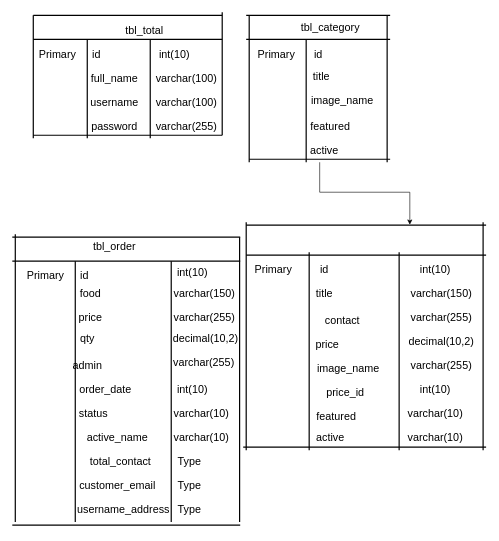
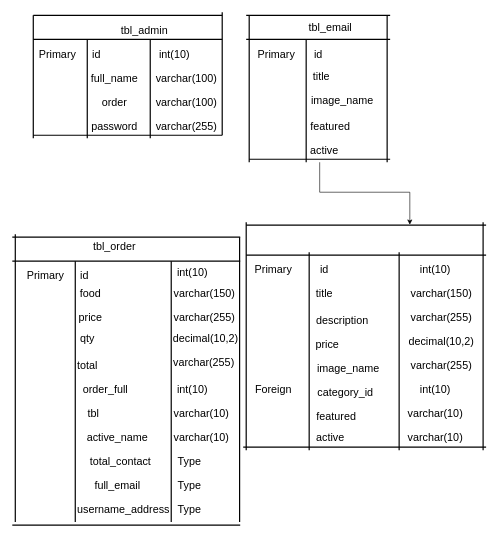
  <mxCell id="0" />
  <mxCell id="1" parent="0" />
  <mxCell id="2" value="" style="line;strokeWidth=2;html=1;" vertex="1" parent="1"><mxGeometry x="55" y="20" width="315" height="10" as="geometry" /></mxCell>
  <mxCell id="3" value="" style="line;strokeWidth=2;direction=south;html=1;" vertex="1" parent="1"><mxGeometry x="50" y="25" width="10" height="205" as="geometry" /></mxCell>
- <mxCell id="4" value="&lt;font style=&quot;font-size: 18px;&quot;&gt;tbl_total&lt;/font&gt;" style="text;html=1;align=center;verticalAlign=middle;resizable=0;points=[];autosize=1;strokeColor=none;fillColor=none;" vertex="1" parent="1"><mxGeometry x="190" y="30" width="100" height="40" as="geometry" /></mxCell>
+ <mxCell id="4" value="&lt;font style=&quot;font-size: 18px;&quot;&gt;tbl_admin&lt;/font&gt;" style="text;html=1;align=center;verticalAlign=middle;resizable=0;points=[];autosize=1;strokeColor=none;fillColor=none;" vertex="1" parent="1"><mxGeometry x="190" y="30" width="100" height="40" as="geometry" /></mxCell>
  <mxCell id="5" value="Primary" style="text;html=1;align=center;verticalAlign=middle;resizable=0;points=[];autosize=1;strokeColor=none;fillColor=none;fontSize=18;" vertex="1" parent="1"><mxGeometry x="50" y="70" width="90" height="40" as="geometry" /></mxCell>
  <mxCell id="6" value="" style="line;strokeWidth=2;html=1;fontSize=18;" vertex="1" parent="1"><mxGeometry x="55" y="60" width="315" height="10" as="geometry" /></mxCell>
  <mxCell id="7" value="" style="line;strokeWidth=2;direction=south;html=1;fontSize=18;" vertex="1" parent="1"><mxGeometry x="140" y="65" width="10" height="165" as="geometry" /></mxCell>
  <mxCell id="8" value="id" style="text;html=1;align=center;verticalAlign=middle;resizable=0;points=[];autosize=1;strokeColor=none;fillColor=none;fontSize=18;" vertex="1" parent="1"><mxGeometry x="140" y="70" width="40" height="40" as="geometry" /></mxCell>
  <mxCell id="9" value="full_name" style="text;html=1;align=center;verticalAlign=middle;resizable=0;points=[];autosize=1;strokeColor=none;fillColor=none;fontSize=18;" vertex="1" parent="1"><mxGeometry x="140" y="110" width="100" height="40" as="geometry" /></mxCell>
- <mxCell id="10" value="username" style="text;html=1;align=center;verticalAlign=middle;resizable=0;points=[];autosize=1;strokeColor=none;fillColor=none;fontSize=18;" vertex="1" parent="1"><mxGeometry x="140" y="150" width="100" height="40" as="geometry" /></mxCell>
+ <mxCell id="10" value="order" style="text;html=1;align=center;verticalAlign=middle;resizable=0;points=[];autosize=1;strokeColor=none;fillColor=none;fontSize=18;" vertex="1" parent="1"><mxGeometry x="140" y="150" width="100" height="40" as="geometry" /></mxCell>
  <mxCell id="11" value="password" style="text;html=1;align=center;verticalAlign=middle;resizable=0;points=[];autosize=1;strokeColor=none;fillColor=none;fontSize=18;" vertex="1" parent="1"><mxGeometry x="140" y="190" width="100" height="40" as="geometry" /></mxCell>
  <mxCell id="12" value="" style="line;strokeWidth=2;direction=south;html=1;fontSize=18;" vertex="1" parent="1"><mxGeometry x="245" y="65" width="10" height="165" as="geometry" /></mxCell>
  <mxCell id="13" value="int(10)" style="text;html=1;align=center;verticalAlign=middle;resizable=0;points=[];autosize=1;strokeColor=none;fillColor=none;fontSize=18;" vertex="1" parent="1"><mxGeometry x="255" y="70" width="70" height="40" as="geometry" /></mxCell>
  <mxCell id="14" value="varchar(100)" style="text;html=1;align=center;verticalAlign=middle;resizable=0;points=[];autosize=1;strokeColor=none;fillColor=none;fontSize=18;" vertex="1" parent="1"><mxGeometry x="245" y="110" width="130" height="40" as="geometry" /></mxCell>
  <mxCell id="15" value="varchar(100)" style="text;html=1;align=center;verticalAlign=middle;resizable=0;points=[];autosize=1;strokeColor=none;fillColor=none;fontSize=18;" vertex="1" parent="1"><mxGeometry x="245" y="150" width="130" height="40" as="geometry" /></mxCell>
  <mxCell id="16" value="varchar(255)" style="text;html=1;align=center;verticalAlign=middle;resizable=0;points=[];autosize=1;strokeColor=none;fillColor=none;fontSize=18;" vertex="1" parent="1"><mxGeometry x="245" y="190" width="130" height="40" as="geometry" /></mxCell>
  <mxCell id="17" value="" style="line;strokeWidth=2;html=1;fontSize=18;" vertex="1" parent="1"><mxGeometry x="55" y="220" width="315" height="10" as="geometry" /></mxCell>
  <mxCell id="18" value="" style="line;strokeWidth=2;direction=south;html=1;fontSize=18;" vertex="1" parent="1"><mxGeometry x="365" y="20" width="10" height="205" as="geometry" /></mxCell>
  <mxCell id="19" value="" style="line;strokeWidth=2;direction=south;html=1;fontSize=18;" vertex="1" parent="1"><mxGeometry x="410" y="25" width="10" height="245" as="geometry" /></mxCell>
  <mxCell id="20" value="" style="line;strokeWidth=2;html=1;fontSize=18;" vertex="1" parent="1"><mxGeometry x="410" y="60" width="240" height="10" as="geometry" /></mxCell>
  <mxCell id="21" value="" style="line;strokeWidth=2;html=1;fontSize=18;" vertex="1" parent="1"><mxGeometry x="410" y="20" width="240" height="10" as="geometry" /></mxCell>
  <mxCell id="22" value="Primary" style="text;html=1;align=center;verticalAlign=middle;resizable=0;points=[];autosize=1;strokeColor=none;fillColor=none;fontSize=18;" vertex="1" parent="1"><mxGeometry x="415" y="70" width="90" height="40" as="geometry" /></mxCell>
- <mxCell id="23" value="tbl_category" style="text;html=1;align=center;verticalAlign=middle;resizable=0;points=[];autosize=1;strokeColor=none;fillColor=none;fontSize=18;" vertex="1" parent="1"><mxGeometry x="490" y="25" width="120" height="40" as="geometry" /></mxCell>
+ <mxCell id="23" value="tbl_email" style="text;html=1;align=center;verticalAlign=middle;resizable=0;points=[];autosize=1;strokeColor=none;fillColor=none;fontSize=18;" vertex="1" parent="1"><mxGeometry x="490" y="25" width="120" height="40" as="geometry" /></mxCell>
  <mxCell id="24" value="" style="line;strokeWidth=2;direction=south;html=1;fontSize=18;" vertex="1" parent="1"><mxGeometry x="505" y="65" width="10" height="205" as="geometry" /></mxCell>
  <mxCell id="25" value="id" style="text;html=1;align=center;verticalAlign=middle;resizable=0;points=[];autosize=1;strokeColor=none;fillColor=none;fontSize=18;" vertex="1" parent="1"><mxGeometry x="510" y="70" width="40" height="40" as="geometry" /></mxCell>
  <mxCell id="26" value="title" style="text;html=1;align=center;verticalAlign=middle;resizable=0;points=[];autosize=1;strokeColor=none;fillColor=none;fontSize=18;" vertex="1" parent="1"><mxGeometry x="510" y="107.5" width="50" height="40" as="geometry" /></mxCell>
  <mxCell id="27" value="image_name" style="text;html=1;align=center;verticalAlign=middle;resizable=0;points=[];autosize=1;strokeColor=none;fillColor=none;fontSize=18;" vertex="1" parent="1"><mxGeometry x="505" y="147.5" width="130" height="40" as="geometry" /></mxCell>
  <mxCell id="28" value="featured" style="text;html=1;align=center;verticalAlign=middle;resizable=0;points=[];autosize=1;strokeColor=none;fillColor=none;fontSize=18;" vertex="1" parent="1"><mxGeometry x="505" y="190" width="90" height="40" as="geometry" /></mxCell>
  <mxCell id="29" value="active" style="text;html=1;align=center;verticalAlign=middle;resizable=0;points=[];autosize=1;strokeColor=none;fillColor=none;fontSize=18;" vertex="1" parent="1"><mxGeometry x="505" y="230" width="70" height="40" as="geometry" /></mxCell>
  <mxCell id="30" value="" style="line;strokeWidth=2;direction=south;html=1;fontSize=18;" vertex="1" parent="1"><mxGeometry x="640" y="25" width="10" height="245" as="geometry" /></mxCell>
  <mxCell id="31" style="edgeStyle=orthogonalEdgeStyle;rounded=0;orthogonalLoop=1;jettySize=auto;html=1;entryX=0.682;entryY=0.415;entryDx=0;entryDy=0;entryPerimeter=0;fontSize=18;" edge="1" parent="1" source="32" target="34"><mxGeometry relative="1" as="geometry" /></mxCell>
  <mxCell id="32" value="" style="line;strokeWidth=2;html=1;fontSize=18;" vertex="1" parent="1"><mxGeometry x="415" y="260" width="235" height="10" as="geometry" /></mxCell>
  <mxCell id="33" value="" style="line;strokeWidth=2;html=1;fontSize=18;" vertex="1" parent="1"><mxGeometry x="410" y="420" width="400" height="10" as="geometry" /></mxCell>
  <mxCell id="34" value="" style="line;strokeWidth=2;html=1;fontSize=18;" vertex="1" parent="1"><mxGeometry x="410" y="370" width="400" height="10" as="geometry" /></mxCell>
  <mxCell id="35" value="" style="line;strokeWidth=2;direction=south;html=1;fontSize=18;" vertex="1" parent="1"><mxGeometry x="405" y="370" width="10" height="380" as="geometry" /></mxCell>
  <mxCell id="36" value="Primary" style="text;html=1;align=center;verticalAlign=middle;resizable=0;points=[];autosize=1;strokeColor=none;fillColor=none;fontSize=18;" vertex="1" parent="1"><mxGeometry x="410" y="430" width="90" height="40" as="geometry" /></mxCell>
  <mxCell id="37" value="" style="line;strokeWidth=2;direction=south;html=1;fontSize=18;" vertex="1" parent="1"><mxGeometry x="510" y="420" width="10" height="330" as="geometry" /></mxCell>
  <mxCell id="38" value="id" style="text;html=1;align=center;verticalAlign=middle;resizable=0;points=[];autosize=1;strokeColor=none;fillColor=none;fontSize=18;" vertex="1" parent="1"><mxGeometry x="520" y="430" width="40" height="40" as="geometry" /></mxCell>
  <mxCell id="39" value="title" style="text;html=1;align=center;verticalAlign=middle;resizable=0;points=[];autosize=1;strokeColor=none;fillColor=none;fontSize=18;" vertex="1" parent="1"><mxGeometry x="515" y="470" width="50" height="40" as="geometry" /></mxCell>
- <mxCell id="40" value="contact" style="text;html=1;align=center;verticalAlign=middle;resizable=0;points=[];autosize=1;strokeColor=none;fillColor=none;fontSize=18;" vertex="1" parent="1"><mxGeometry x="515" y="515" width="110" height="40" as="geometry" /></mxCell>
+ <mxCell id="40" value="description" style="text;html=1;align=center;verticalAlign=middle;resizable=0;points=[];autosize=1;strokeColor=none;fillColor=none;fontSize=18;" vertex="1" parent="1"><mxGeometry x="515" y="515" width="110" height="40" as="geometry" /></mxCell>
  <mxCell id="41" value="price" style="text;html=1;align=center;verticalAlign=middle;resizable=0;points=[];autosize=1;strokeColor=none;fillColor=none;fontSize=18;" vertex="1" parent="1"><mxGeometry x="515" y="555" width="60" height="40" as="geometry" /></mxCell>
  <mxCell id="42" value="image_name" style="text;html=1;align=center;verticalAlign=middle;resizable=0;points=[];autosize=1;strokeColor=none;fillColor=none;fontSize=18;" vertex="1" parent="1"><mxGeometry x="515" y="595" width="130" height="40" as="geometry" /></mxCell>
- <mxCell id="43" value="price_id" style="text;html=1;align=center;verticalAlign=middle;resizable=0;points=[];autosize=1;strokeColor=none;fillColor=none;fontSize=18;" vertex="1" parent="1"><mxGeometry x="515" y="635" width="120" height="40" as="geometry" /></mxCell>
+ <mxCell id="43" value="category_id" style="text;html=1;align=center;verticalAlign=middle;resizable=0;points=[];autosize=1;strokeColor=none;fillColor=none;fontSize=18;" vertex="1" parent="1"><mxGeometry x="515" y="635" width="120" height="40" as="geometry" /></mxCell>
  <mxCell id="44" value="featured" style="text;html=1;align=center;verticalAlign=middle;resizable=0;points=[];autosize=1;strokeColor=none;fillColor=none;fontSize=18;" vertex="1" parent="1"><mxGeometry x="515" y="675" width="90" height="40" as="geometry" /></mxCell>
  <mxCell id="45" value="active" style="text;html=1;align=center;verticalAlign=middle;resizable=0;points=[];autosize=1;strokeColor=none;fillColor=none;fontSize=18;" vertex="1" parent="1"><mxGeometry x="515" y="710" width="70" height="40" as="geometry" /></mxCell>
+ <mxCell id="46" value="Foreign" style="text;html=1;align=center;verticalAlign=middle;resizable=0;points=[];autosize=1;strokeColor=none;fillColor=none;fontSize=18;" vertex="1" parent="1"><mxGeometry x="415" y="630" width="80" height="40" as="geometry" /></mxCell>
  <mxCell id="47" value="" style="line;strokeWidth=2;direction=south;html=1;fontSize=18;" vertex="1" parent="1"><mxGeometry x="660" y="420" width="10" height="330" as="geometry" /></mxCell>
  <mxCell id="48" value="" style="line;strokeWidth=2;direction=south;html=1;fontSize=18;" vertex="1" parent="1"><mxGeometry x="800" y="370" width="10" height="380" as="geometry" /></mxCell>
  <mxCell id="49" value="int(10)" style="text;html=1;align=center;verticalAlign=middle;resizable=0;points=[];autosize=1;strokeColor=none;fillColor=none;fontSize=18;" vertex="1" parent="1"><mxGeometry x="690" y="430" width="70" height="40" as="geometry" /></mxCell>
  <mxCell id="50" value="varchar(150)" style="text;html=1;align=center;verticalAlign=middle;resizable=0;points=[];autosize=1;strokeColor=none;fillColor=none;fontSize=18;" vertex="1" parent="1"><mxGeometry x="670" y="470" width="130" height="40" as="geometry" /></mxCell>
  <mxCell id="51" value="varchar(255)" style="text;html=1;align=center;verticalAlign=middle;resizable=0;points=[];autosize=1;strokeColor=none;fillColor=none;fontSize=18;" vertex="1" parent="1"><mxGeometry x="670" y="510" width="130" height="40" as="geometry" /></mxCell>
  <mxCell id="52" value="decimal(10,2)" style="text;html=1;align=center;verticalAlign=middle;resizable=0;points=[];autosize=1;strokeColor=none;fillColor=none;fontSize=18;" vertex="1" parent="1"><mxGeometry x="670" y="550" width="130" height="40" as="geometry" /></mxCell>
  <mxCell id="53" value="varchar(255)" style="text;html=1;align=center;verticalAlign=middle;resizable=0;points=[];autosize=1;strokeColor=none;fillColor=none;fontSize=18;" vertex="1" parent="1"><mxGeometry x="670" y="590" width="130" height="40" as="geometry" /></mxCell>
  <mxCell id="54" value="int(10)" style="text;html=1;align=center;verticalAlign=middle;resizable=0;points=[];autosize=1;strokeColor=none;fillColor=none;fontSize=18;" vertex="1" parent="1"><mxGeometry x="690" y="630" width="70" height="40" as="geometry" /></mxCell>
  <mxCell id="55" value="varchar(10)" style="text;html=1;align=center;verticalAlign=middle;resizable=0;points=[];autosize=1;strokeColor=none;fillColor=none;fontSize=18;" vertex="1" parent="1"><mxGeometry x="665" y="670" width="120" height="40" as="geometry" /></mxCell>
  <mxCell id="56" value="varchar(10)" style="text;html=1;align=center;verticalAlign=middle;resizable=0;points=[];autosize=1;strokeColor=none;fillColor=none;fontSize=18;" vertex="1" parent="1"><mxGeometry x="665" y="710" width="120" height="40" as="geometry" /></mxCell>
  <mxCell id="57" value="" style="line;strokeWidth=2;html=1;fontSize=18;" vertex="1" parent="1"><mxGeometry x="405" y="740" width="405" height="10" as="geometry" /></mxCell>
  <mxCell id="58" value="tbl_order" style="text;html=1;align=center;verticalAlign=middle;resizable=0;points=[];autosize=1;strokeColor=none;fillColor=none;fontSize=18;" vertex="1" parent="1"><mxGeometry x="145" y="390" width="90" height="40" as="geometry" /></mxCell>
  <mxCell id="59" value="" style="line;strokeWidth=2;html=1;fontSize=18;" vertex="1" parent="1"><mxGeometry x="20" y="430" width="380" height="10" as="geometry" /></mxCell>
  <mxCell id="60" value="" style="line;strokeWidth=2;html=1;fontSize=18;" vertex="1" parent="1"><mxGeometry x="20" y="390" width="380" height="10" as="geometry" /></mxCell>
  <mxCell id="61" value="" style="line;strokeWidth=2;direction=south;html=1;fontSize=18;" vertex="1" parent="1"><mxGeometry x="20" y="390" width="10" height="480" as="geometry" /></mxCell>
  <mxCell id="62" value="Primary" style="text;html=1;align=center;verticalAlign=middle;resizable=0;points=[];autosize=1;strokeColor=none;fillColor=none;fontSize=18;" vertex="1" parent="1"><mxGeometry x="30" y="440" width="90" height="40" as="geometry" /></mxCell>
  <mxCell id="63" value="" style="line;strokeWidth=2;direction=south;html=1;fontSize=18;" vertex="1" parent="1"><mxGeometry x="120" y="435" width="10" height="435" as="geometry" /></mxCell>
  <mxCell id="64" value="id" style="text;html=1;align=center;verticalAlign=middle;resizable=0;points=[];autosize=1;strokeColor=none;fillColor=none;fontSize=18;" vertex="1" parent="1"><mxGeometry x="120" y="440" width="40" height="40" as="geometry" /></mxCell>
  <mxCell id="65" value="food" style="text;html=1;align=center;verticalAlign=middle;resizable=0;points=[];autosize=1;strokeColor=none;fillColor=none;fontSize=18;" vertex="1" parent="1"><mxGeometry x="120" y="470" width="60" height="40" as="geometry" /></mxCell>
  <mxCell id="66" value="price" style="text;html=1;align=center;verticalAlign=middle;resizable=0;points=[];autosize=1;strokeColor=none;fillColor=none;fontSize=18;" vertex="1" parent="1"><mxGeometry x="120" y="510" width="60" height="40" as="geometry" /></mxCell>
  <mxCell id="67" value="qty" style="text;html=1;align=center;verticalAlign=middle;resizable=0;points=[];autosize=1;strokeColor=none;fillColor=none;fontSize=18;" vertex="1" parent="1"><mxGeometry x="120" y="545" width="50" height="40" as="geometry" /></mxCell>
- <mxCell id="68" value="admin" style="text;html=1;align=center;verticalAlign=middle;resizable=0;points=[];autosize=1;strokeColor=none;fillColor=none;fontSize=18;" vertex="1" parent="1"><mxGeometry x="115" y="590" width="60" height="40" as="geometry" /></mxCell>
- <mxCell id="69" value="order_date" style="text;html=1;align=center;verticalAlign=middle;resizable=0;points=[];autosize=1;strokeColor=none;fillColor=none;fontSize=18;" vertex="1" parent="1"><mxGeometry x="120" y="630" width="110" height="40" as="geometry" /></mxCell>
- <mxCell id="70" value="status" style="text;html=1;align=center;verticalAlign=middle;resizable=0;points=[];autosize=1;strokeColor=none;fillColor=none;fontSize=18;" vertex="1" parent="1"><mxGeometry x="120" y="670" width="70" height="40" as="geometry" /></mxCell>
+ <mxCell id="68" value="total" style="text;html=1;align=center;verticalAlign=middle;resizable=0;points=[];autosize=1;strokeColor=none;fillColor=none;fontSize=18;" vertex="1" parent="1"><mxGeometry x="115" y="590" width="60" height="40" as="geometry" /></mxCell>
+ <mxCell id="69" value="order_full" style="text;html=1;align=center;verticalAlign=middle;resizable=0;points=[];autosize=1;strokeColor=none;fillColor=none;fontSize=18;" vertex="1" parent="1"><mxGeometry x="120" y="630" width="110" height="40" as="geometry" /></mxCell>
+ <mxCell id="70" value="tbl" style="text;html=1;align=center;verticalAlign=middle;resizable=0;points=[];autosize=1;strokeColor=none;fillColor=none;fontSize=18;" vertex="1" parent="1"><mxGeometry x="120" y="670" width="70" height="40" as="geometry" /></mxCell>
  <mxCell id="71" value="active_name" style="text;html=1;align=center;verticalAlign=middle;resizable=0;points=[];autosize=1;strokeColor=none;fillColor=none;fontSize=18;" vertex="1" parent="1"><mxGeometry x="120" y="710" width="150" height="40" as="geometry" /></mxCell>
  <mxCell id="72" value="total_contact" style="text;html=1;align=center;verticalAlign=middle;resizable=0;points=[];autosize=1;strokeColor=none;fillColor=none;fontSize=18;" vertex="1" parent="1"><mxGeometry x="115" y="750" width="170" height="40" as="geometry" /></mxCell>
- <mxCell id="73" value="customer_email" style="text;html=1;align=center;verticalAlign=middle;resizable=0;points=[];autosize=1;strokeColor=none;fillColor=none;fontSize=18;" vertex="1" parent="1"><mxGeometry x="120" y="790" width="150" height="40" as="geometry" /></mxCell>
+ <mxCell id="73" value="full_email" style="text;html=1;align=center;verticalAlign=middle;resizable=0;points=[];autosize=1;strokeColor=none;fillColor=none;fontSize=18;" vertex="1" parent="1"><mxGeometry x="120" y="790" width="150" height="40" as="geometry" /></mxCell>
  <mxCell id="74" value="username_address" style="text;html=1;align=center;verticalAlign=middle;resizable=0;points=[];autosize=1;strokeColor=none;fillColor=none;fontSize=18;" vertex="1" parent="1"><mxGeometry x="120" y="830" width="170" height="40" as="geometry" /></mxCell>
  <mxCell id="75" value="" style="line;strokeWidth=2;direction=south;html=1;fontSize=18;" vertex="1" parent="1"><mxGeometry x="280" y="435" width="10" height="435" as="geometry" /></mxCell>
  <mxCell id="76" value="int(10)" style="text;html=1;align=center;verticalAlign=middle;resizable=0;points=[];autosize=1;strokeColor=none;fillColor=none;fontSize=18;" vertex="1" parent="1"><mxGeometry x="285" y="435" width="70" height="40" as="geometry" /></mxCell>
  <mxCell id="77" value="varchar(150)" style="text;html=1;align=center;verticalAlign=middle;resizable=0;points=[];autosize=1;strokeColor=none;fillColor=none;fontSize=18;" vertex="1" parent="1"><mxGeometry x="275" y="470" width="130" height="40" as="geometry" /></mxCell>
  <mxCell id="78" value="varchar(255)" style="text;html=1;align=center;verticalAlign=middle;resizable=0;points=[];autosize=1;strokeColor=none;fillColor=none;fontSize=18;" vertex="1" parent="1"><mxGeometry x="275" y="510" width="130" height="40" as="geometry" /></mxCell>
  <mxCell id="79" value="decimal(10,2)" style="text;html=1;align=center;verticalAlign=middle;resizable=0;points=[];autosize=1;strokeColor=none;fillColor=none;fontSize=18;" vertex="1" parent="1"><mxGeometry x="277" y="545" width="130" height="40" as="geometry" /></mxCell>
  <mxCell id="80" value="varchar(255)" style="text;html=1;align=center;verticalAlign=middle;resizable=0;points=[];autosize=1;strokeColor=none;fillColor=none;fontSize=18;" vertex="1" parent="1"><mxGeometry x="274" y="585" width="130" height="40" as="geometry" /></mxCell>
  <mxCell id="81" value="int(10)" style="text;html=1;align=center;verticalAlign=middle;resizable=0;points=[];autosize=1;strokeColor=none;fillColor=none;fontSize=18;" vertex="1" parent="1"><mxGeometry x="285" y="630" width="70" height="40" as="geometry" /></mxCell>
  <mxCell id="82" value="varchar(10)" style="text;html=1;align=center;verticalAlign=middle;resizable=0;points=[];autosize=1;strokeColor=none;fillColor=none;fontSize=18;" vertex="1" parent="1"><mxGeometry x="275" y="670" width="120" height="40" as="geometry" /></mxCell>
  <mxCell id="83" value="varchar(10)" style="text;html=1;align=center;verticalAlign=middle;resizable=0;points=[];autosize=1;strokeColor=none;fillColor=none;fontSize=18;" vertex="1" parent="1"><mxGeometry x="275" y="710" width="120" height="40" as="geometry" /></mxCell>
  <mxCell id="84" value="Type" style="text;html=1;align=center;verticalAlign=middle;resizable=0;points=[];autosize=1;strokeColor=none;fillColor=none;fontSize=18;" vertex="1" parent="1"><mxGeometry x="285" y="750" width="60" height="40" as="geometry" /></mxCell>
  <mxCell id="85" value="Type" style="text;html=1;align=center;verticalAlign=middle;resizable=0;points=[];autosize=1;strokeColor=none;fillColor=none;fontSize=18;" vertex="1" parent="1"><mxGeometry x="285" y="790" width="60" height="40" as="geometry" /></mxCell>
  <mxCell id="86" value="Type" style="text;html=1;align=center;verticalAlign=middle;resizable=0;points=[];autosize=1;strokeColor=none;fillColor=none;fontSize=18;" vertex="1" parent="1"><mxGeometry x="285" y="830" width="60" height="40" as="geometry" /></mxCell>
  <mxCell id="87" value="" style="line;strokeWidth=2;direction=south;html=1;fontSize=18;" vertex="1" parent="1"><mxGeometry x="394" y="395" width="10" height="475" as="geometry" /></mxCell>
  <mxCell id="88" value="" style="line;strokeWidth=2;html=1;fontSize=18;" vertex="1" parent="1"><mxGeometry x="20" y="870" width="380" height="10" as="geometry" /></mxCell>
